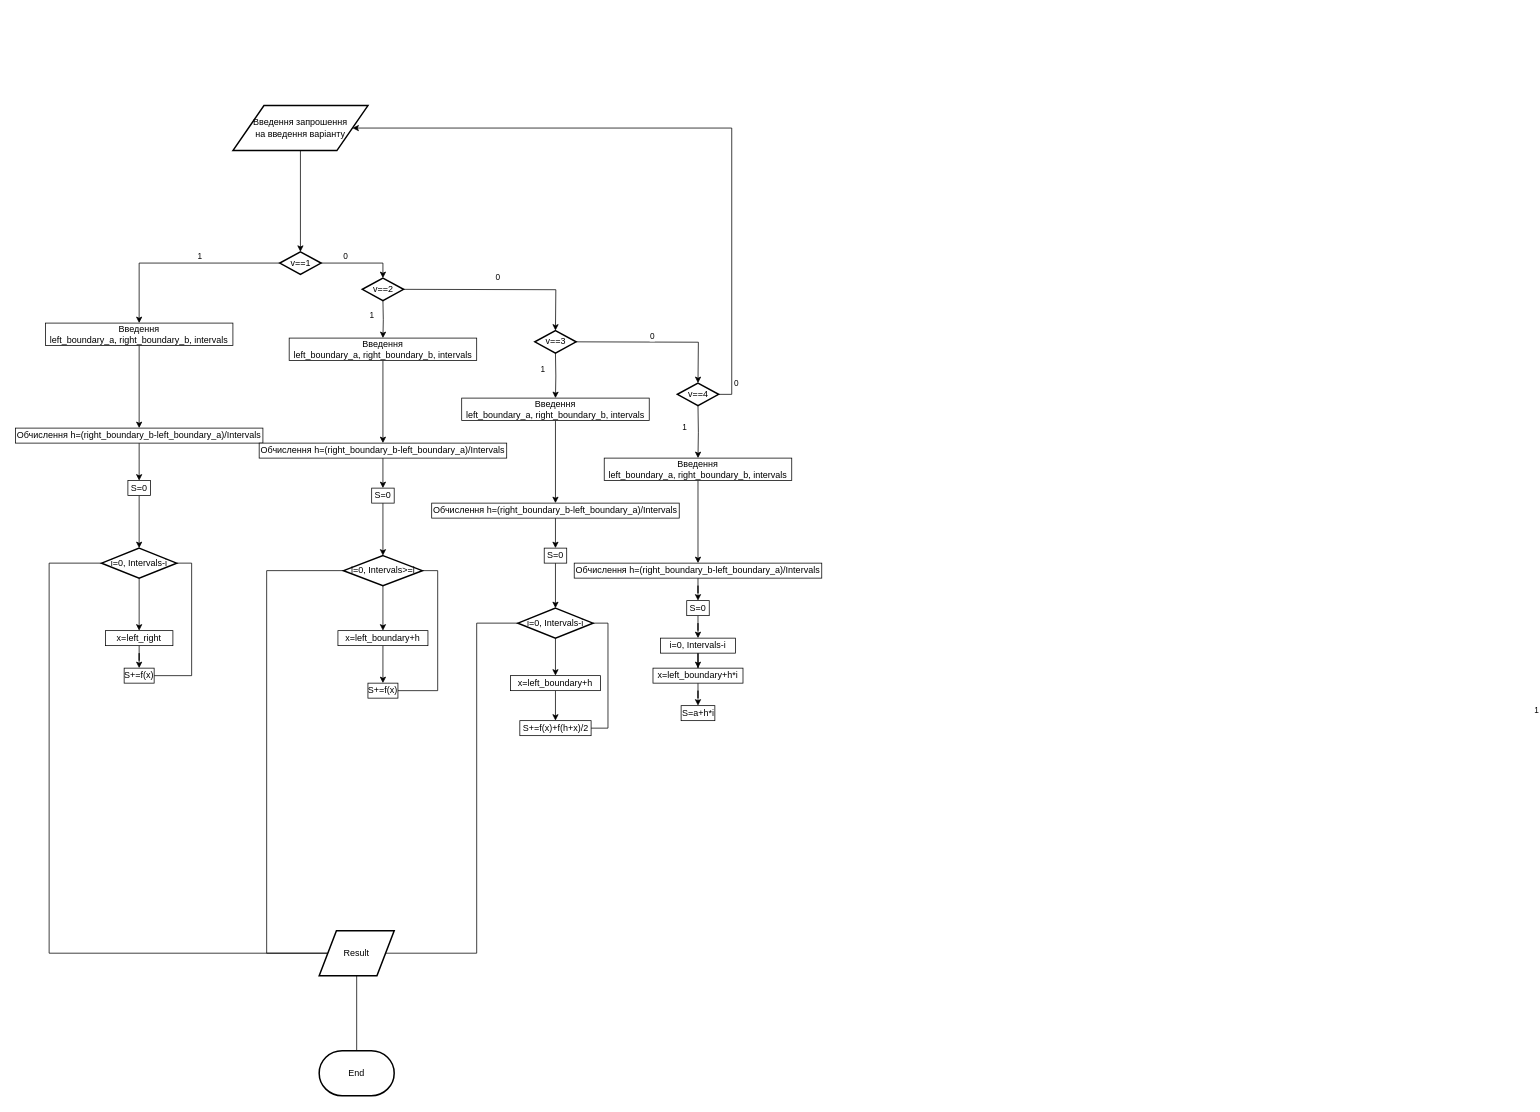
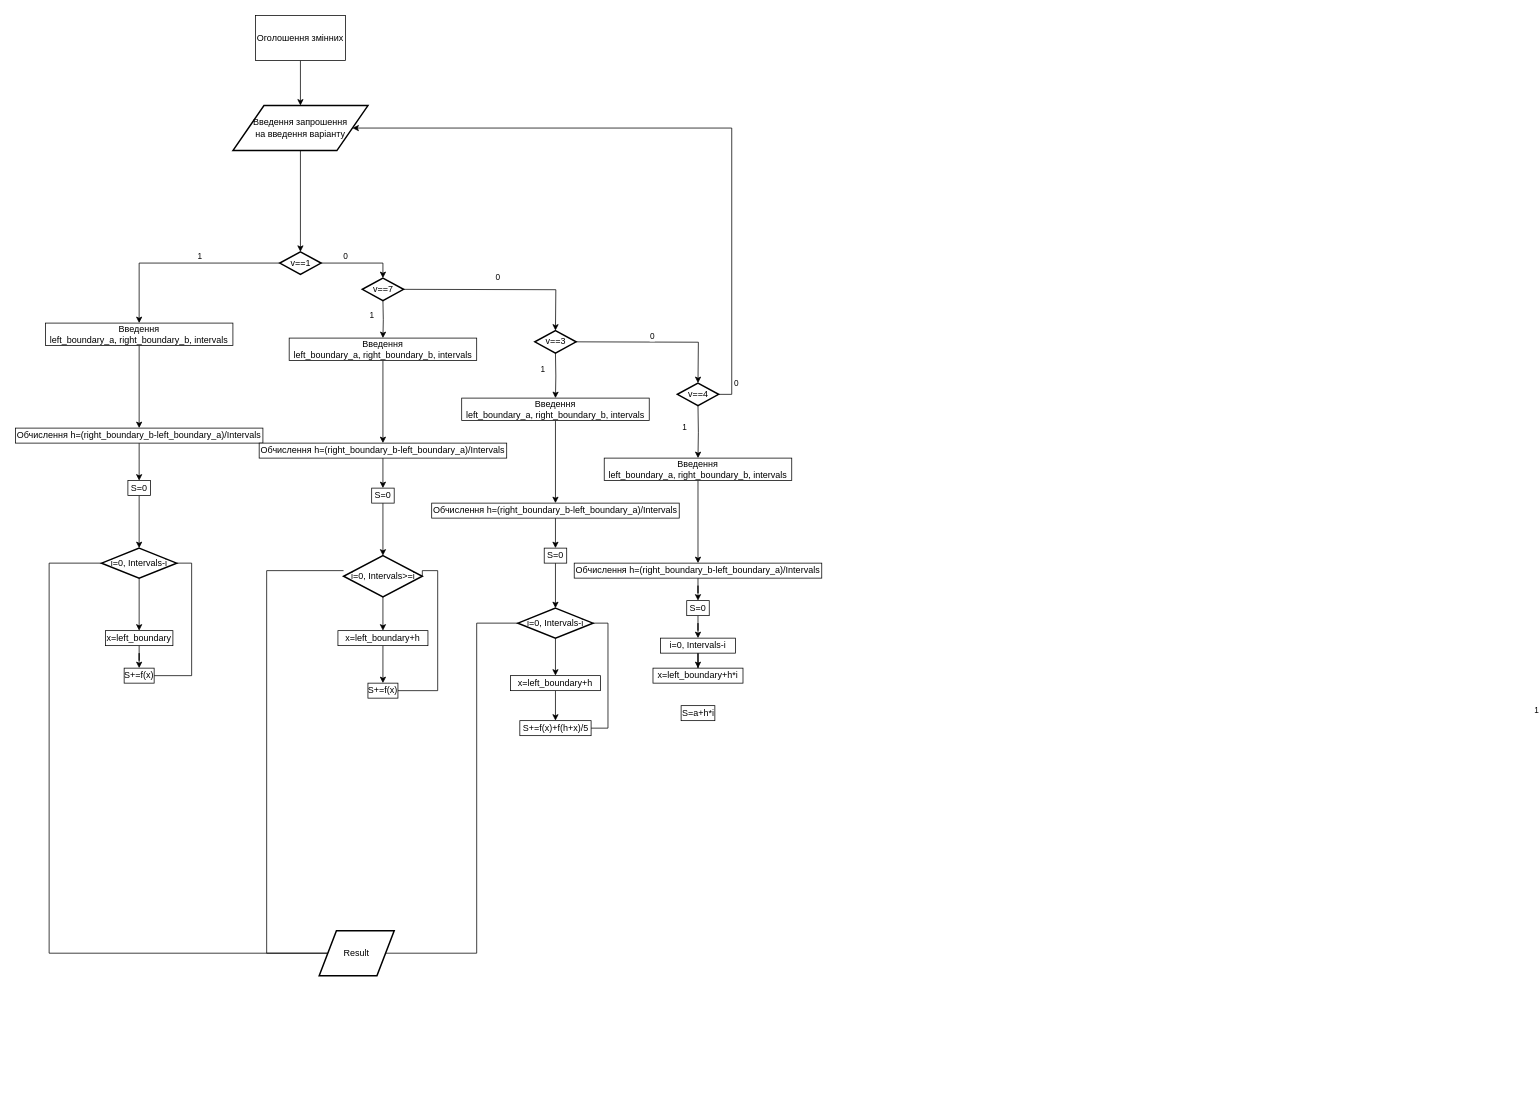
  <mxCell id="0" />
  <mxCell id="1" parent="0" />
+ <mxCell id="2" value="" style="edgeStyle=orthogonalEdgeStyle;rounded=0;orthogonalLoop=1;jettySize=auto;html=1;" parent="1" source="3" target="5" edge="1"><mxGeometry relative="1" as="geometry" /></mxCell>
+ <mxCell id="3" value="Оголошення змінних" style="rounded=0;whiteSpace=wrap;html=1;" parent="1" vertex="1"><mxGeometry x="340" y="20" width="120" height="60" as="geometry" /></mxCell>
  <mxCell id="4" style="edgeStyle=orthogonalEdgeStyle;rounded=0;orthogonalLoop=1;jettySize=auto;html=1;exitX=0.5;exitY=1;exitDx=0;exitDy=0;entryX=0.5;entryY=0;entryDx=0;entryDy=0;entryPerimeter=0;" parent="1" source="5" target="47" edge="1"><mxGeometry relative="1" as="geometry" /></mxCell>
  <mxCell id="5" value="Введення запрошення&lt;br&gt;на введення варіанту" style="shape=parallelogram;html=1;strokeWidth=2;perimeter=parallelogramPerimeter;whiteSpace=wrap;rounded=0;arcSize=12;size=0.23;" parent="1" vertex="1"><mxGeometry x="310" y="140" width="180" height="60" as="geometry" /></mxCell>
  <mxCell id="6" value="" style="edgeStyle=orthogonalEdgeStyle;rounded=0;orthogonalLoop=1;jettySize=auto;html=1;" parent="1" source="7" target="9" edge="1"><mxGeometry relative="1" as="geometry" /></mxCell>
  <mxCell id="7" value="Введення&lt;br&gt;left_boundary_a, right_boundary_b, intervals" style="rounded=0;whiteSpace=wrap;html=1;" parent="1" vertex="1"><mxGeometry x="60" y="430" width="250" height="30" as="geometry" /></mxCell>
  <mxCell id="8" value="" style="edgeStyle=orthogonalEdgeStyle;rounded=0;orthogonalLoop=1;jettySize=auto;html=1;" parent="1" source="9" target="11" edge="1"><mxGeometry relative="1" as="geometry" /></mxCell>
  <mxCell id="9" value="Обчислення h=(right_boundary_b-left_boundary_a)/Intervals" style="rounded=0;whiteSpace=wrap;html=1;" parent="1" vertex="1"><mxGeometry x="20" y="570" width="330" height="20" as="geometry" /></mxCell>
  <mxCell id="10" value="" style="edgeStyle=orthogonalEdgeStyle;rounded=0;orthogonalLoop=1;jettySize=auto;html=1;" parent="1" source="11" target="53" edge="1"><mxGeometry relative="1" as="geometry" /></mxCell>
  <mxCell id="11" value="S=0" style="rounded=0;whiteSpace=wrap;html=1;" parent="1" vertex="1"><mxGeometry x="170" y="640" width="30" height="20" as="geometry" /></mxCell>
  <mxCell id="12" value="" style="edgeStyle=orthogonalEdgeStyle;rounded=0;orthogonalLoop=1;jettySize=auto;html=1;" parent="1" source="13" target="15" edge="1"><mxGeometry relative="1" as="geometry" /></mxCell>
  <mxCell id="13" value="Введення&lt;br&gt;left_boundary_a, right_boundary_b, intervals" style="rounded=0;whiteSpace=wrap;html=1;" parent="1" vertex="1"><mxGeometry x="385" y="450" width="250" height="30" as="geometry" /></mxCell>
  <mxCell id="14" value="" style="edgeStyle=orthogonalEdgeStyle;rounded=0;orthogonalLoop=1;jettySize=auto;html=1;" parent="1" source="15" target="17" edge="1"><mxGeometry relative="1" as="geometry" /></mxCell>
  <mxCell id="15" value="Обчислення h=(right_boundary_b-left_boundary_a)/Intervals" style="rounded=0;whiteSpace=wrap;html=1;" parent="1" vertex="1"><mxGeometry x="345" y="590" width="330" height="20" as="geometry" /></mxCell>
  <mxCell id="16" value="" style="edgeStyle=orthogonalEdgeStyle;rounded=0;orthogonalLoop=1;jettySize=auto;html=1;" parent="1" source="17" target="61" edge="1"><mxGeometry relative="1" as="geometry" /></mxCell>
  <mxCell id="17" value="S=0" style="rounded=0;whiteSpace=wrap;html=1;" parent="1" vertex="1"><mxGeometry x="495" y="650" width="30" height="20" as="geometry" /></mxCell>
  <mxCell id="18" value="" style="edgeStyle=orthogonalEdgeStyle;rounded=0;orthogonalLoop=1;jettySize=auto;html=1;" parent="1" source="19" target="21" edge="1"><mxGeometry relative="1" as="geometry" /></mxCell>
  <mxCell id="19" value="Введення&lt;br&gt;left_boundary_a, right_boundary_b, intervals" style="rounded=0;whiteSpace=wrap;html=1;" parent="1" vertex="1"><mxGeometry x="615" y="530" width="250" height="30" as="geometry" /></mxCell>
  <mxCell id="20" value="" style="edgeStyle=orthogonalEdgeStyle;rounded=0;orthogonalLoop=1;jettySize=auto;html=1;" parent="1" source="21" target="23" edge="1"><mxGeometry relative="1" as="geometry" /></mxCell>
  <mxCell id="21" value="Обчислення h=(right_boundary_b-left_boundary_a)/Intervals" style="rounded=0;whiteSpace=wrap;html=1;" parent="1" vertex="1"><mxGeometry x="575" y="670" width="330" height="20" as="geometry" /></mxCell>
  <mxCell id="22" value="" style="edgeStyle=orthogonalEdgeStyle;rounded=0;orthogonalLoop=1;jettySize=auto;html=1;" parent="1" source="23" target="58" edge="1"><mxGeometry relative="1" as="geometry" /></mxCell>
  <mxCell id="23" value="S=0" style="rounded=0;whiteSpace=wrap;html=1;" parent="1" vertex="1"><mxGeometry x="725" y="730" width="30" height="20" as="geometry" /></mxCell>
  <mxCell id="24" value="" style="edgeStyle=orthogonalEdgeStyle;rounded=0;orthogonalLoop=1;jettySize=auto;html=1;" parent="1" source="25" target="27" edge="1"><mxGeometry relative="1" as="geometry" /></mxCell>
  <mxCell id="25" value="Введення&lt;br&gt;left_boundary_a, right_boundary_b, intervals" style="rounded=0;whiteSpace=wrap;html=1;" parent="1" vertex="1"><mxGeometry x="805" y="610" width="250" height="30" as="geometry" /></mxCell>
  <mxCell id="26" value="" style="edgeStyle=orthogonalEdgeStyle;rounded=0;orthogonalLoop=1;jettySize=auto;html=1;" parent="1" source="27" target="29" edge="1"><mxGeometry relative="1" as="geometry" /></mxCell>
  <mxCell id="27" value="Обчислення h=(right_boundary_b-left_boundary_a)/Intervals" style="rounded=0;whiteSpace=wrap;html=1;" parent="1" vertex="1"><mxGeometry x="765" y="750" width="330" height="20" as="geometry" /></mxCell>
  <mxCell id="28" value="" style="edgeStyle=orthogonalEdgeStyle;rounded=0;orthogonalLoop=1;jettySize=auto;html=1;" parent="1" source="29" target="55" edge="1"><mxGeometry relative="1" as="geometry" /></mxCell>
  <mxCell id="29" value="S=0" style="rounded=0;whiteSpace=wrap;html=1;" parent="1" vertex="1"><mxGeometry x="915" y="800" width="30" height="20" as="geometry" /></mxCell>
  <mxCell id="30" value="" style="edgeStyle=orthogonalEdgeStyle;rounded=0;orthogonalLoop=1;jettySize=auto;html=1;" parent="1" target="13" edge="1"><mxGeometry relative="1" as="geometry"><mxPoint x="510" y="400" as="sourcePoint" /></mxGeometry></mxCell>
  <mxCell id="31" style="edgeStyle=orthogonalEdgeStyle;rounded=0;orthogonalLoop=1;jettySize=auto;html=1;entryX=0.5;entryY=0;entryDx=0;entryDy=0;" parent="1" edge="1"><mxGeometry relative="1" as="geometry"><mxPoint x="536.95" y="385" as="sourcePoint" /><mxPoint x="740" y="440" as="targetPoint" /></mxGeometry></mxCell>
  <mxCell id="32" value="" style="edgeStyle=orthogonalEdgeStyle;rounded=0;orthogonalLoop=1;jettySize=auto;html=1;" parent="1" target="19" edge="1"><mxGeometry relative="1" as="geometry"><mxPoint x="740" y="470" as="sourcePoint" /></mxGeometry></mxCell>
  <mxCell id="33" style="edgeStyle=orthogonalEdgeStyle;rounded=0;orthogonalLoop=1;jettySize=auto;html=1;entryX=0.5;entryY=0;entryDx=0;entryDy=0;" parent="1" edge="1"><mxGeometry relative="1" as="geometry"><mxPoint x="766.95" y="455" as="sourcePoint" /><mxPoint x="930" y="510" as="targetPoint" /></mxGeometry></mxCell>
  <mxCell id="34" style="edgeStyle=orthogonalEdgeStyle;rounded=0;orthogonalLoop=1;jettySize=auto;html=1;entryX=0.5;entryY=0;entryDx=0;entryDy=0;" parent="1" target="25" edge="1"><mxGeometry relative="1" as="geometry"><mxPoint x="930" y="540" as="sourcePoint" /></mxGeometry></mxCell>
  <mxCell id="35" style="edgeStyle=orthogonalEdgeStyle;rounded=0;orthogonalLoop=1;jettySize=auto;html=1;entryX=1;entryY=0.5;entryDx=0;entryDy=0;" parent="1" target="5" edge="1"><mxGeometry relative="1" as="geometry"><mxPoint x="956.95" y="525" as="sourcePoint" /><Array as="points"><mxPoint x="975" y="525" /><mxPoint x="975" y="170" /></Array></mxGeometry></mxCell>
  <mxCell id="36" value="0" style="edgeLabel;html=1;align=center;verticalAlign=middle;resizable=0;points=[];rounded=0;" parent="1" vertex="1" connectable="0"><mxGeometry x="475" y="330" as="geometry"><mxPoint x="187" y="38" as="offset" /></mxGeometry></mxCell>
  <mxCell id="37" value="0" style="edgeLabel;html=1;align=center;verticalAlign=middle;resizable=0;points=[];rounded=0;" parent="1" vertex="1" connectable="0"><mxGeometry x="310" y="300" as="geometry"><mxPoint x="558" y="147" as="offset" /></mxGeometry></mxCell>
  <mxCell id="38" value="1" style="edgeLabel;html=1;align=center;verticalAlign=middle;resizable=0;points=[];rounded=0;" parent="1" vertex="1" connectable="0"><mxGeometry x="247.756" y="340" as="geometry"><mxPoint x="247" y="79" as="offset" /></mxGeometry></mxCell>
  <mxCell id="39" value="1" style="edgeLabel;html=1;align=center;verticalAlign=middle;resizable=0;points=[];rounded=0;" parent="1" vertex="1" connectable="0"><mxGeometry x="247.756" y="340" as="geometry"><mxPoint x="475" y="151" as="offset" /></mxGeometry></mxCell>
  <mxCell id="40" value="1" style="edgeLabel;html=1;align=center;verticalAlign=middle;resizable=0;points=[];rounded=0;" parent="1" vertex="1" connectable="0"><mxGeometry x="257.756" y="350" as="geometry"><mxPoint x="1790" y="595" as="offset" /></mxGeometry></mxCell>
  <mxCell id="41" value="1" style="edgeLabel;html=1;align=center;verticalAlign=middle;resizable=0;points=[];rounded=0;" parent="1" vertex="1" connectable="0"><mxGeometry x="247.756" y="340" as="geometry"><mxPoint x="664" y="228" as="offset" /></mxGeometry></mxCell>
  <mxCell id="42" value="0" style="edgeLabel;html=1;align=center;verticalAlign=middle;resizable=0;points=[];rounded=0;" parent="1" vertex="1" connectable="0"><mxGeometry x="295" y="290" as="geometry"><mxPoint x="685" y="219" as="offset" /></mxGeometry></mxCell>
  <mxCell id="43" style="edgeStyle=orthogonalEdgeStyle;rounded=0;orthogonalLoop=1;jettySize=auto;html=1;entryX=0.5;entryY=0;entryDx=0;entryDy=0;" parent="1" source="47" target="7" edge="1"><mxGeometry relative="1" as="geometry" /></mxCell>
  <mxCell id="44" value="1" style="edgeLabel;html=1;align=center;verticalAlign=middle;resizable=0;points=[];rounded=0;" parent="43" vertex="1" connectable="0"><mxGeometry x="-0.198" relative="1" as="geometry"><mxPoint y="-10" as="offset" /></mxGeometry></mxCell>
  <mxCell id="45" style="edgeStyle=orthogonalEdgeStyle;rounded=0;orthogonalLoop=1;jettySize=auto;html=1;entryX=0.5;entryY=0;entryDx=0;entryDy=0;entryPerimeter=0;" edge="1" parent="1" source="47" target="48"><mxGeometry relative="1" as="geometry" /></mxCell>
  <mxCell id="46" value="0" style="edgeLabel;html=1;align=center;verticalAlign=middle;resizable=0;points=[];" vertex="1" connectable="0" parent="45"><mxGeometry x="0.024" y="3" relative="1" as="geometry"><mxPoint x="-20" y="-7" as="offset" /></mxGeometry></mxCell>
  <mxCell id="47" value="v==1" style="strokeWidth=2;html=1;shape=mxgraph.flowchart.decision;whiteSpace=wrap;rounded=0;" parent="1" vertex="1"><mxGeometry x="372.5" y="335" width="55" height="30" as="geometry" /></mxCell>
- <mxCell id="48" value="v==2" style="strokeWidth=2;html=1;shape=mxgraph.flowchart.decision;whiteSpace=wrap;rounded=0;" parent="1" vertex="1"><mxGeometry x="482.5" y="370" width="55" height="30" as="geometry" /></mxCell>
+ <mxCell id="48" value="v==7" style="strokeWidth=2;html=1;shape=mxgraph.flowchart.decision;whiteSpace=wrap;rounded=0;" parent="1" vertex="1"><mxGeometry x="482.5" y="370" width="55" height="30" as="geometry" /></mxCell>
  <mxCell id="49" value="v==3" style="strokeWidth=2;html=1;shape=mxgraph.flowchart.decision;whiteSpace=wrap;rounded=0;" parent="1" vertex="1"><mxGeometry x="712.5" y="440" width="55" height="30" as="geometry" /></mxCell>
  <mxCell id="50" value="v==4" style="strokeWidth=2;html=1;shape=mxgraph.flowchart.decision;whiteSpace=wrap;rounded=0;" parent="1" vertex="1"><mxGeometry x="902.5" y="510" width="55" height="30" as="geometry" /></mxCell>
  <mxCell id="51" value="" style="edgeStyle=orthogonalEdgeStyle;rounded=0;orthogonalLoop=1;jettySize=auto;html=1;" parent="1" source="53" target="63" edge="1"><mxGeometry relative="1" as="geometry" /></mxCell>
  <mxCell id="52" style="edgeStyle=orthogonalEdgeStyle;rounded=0;orthogonalLoop=1;jettySize=auto;html=1;entryX=0;entryY=0.5;entryDx=0;entryDy=0;strokeColor=default;strokeWidth=1;endArrow=none;endFill=0;" parent="1" source="53" target="78" edge="1"><mxGeometry relative="1" as="geometry"><Array as="points"><mxPoint x="65" y="750" /><mxPoint x="65" y="1270" /></Array></mxGeometry></mxCell>
  <mxCell id="53" value="i=0, Intervals-i" style="strokeWidth=2;html=1;shape=mxgraph.flowchart.decision;whiteSpace=wrap;rounded=0;" parent="1" vertex="1"><mxGeometry x="135" y="730" width="100" height="40" as="geometry" /></mxCell>
  <mxCell id="54" style="edgeStyle=orthogonalEdgeStyle;rounded=0;orthogonalLoop=1;jettySize=auto;html=1;" parent="1" source="55" target="69" edge="1"><mxGeometry relative="1" as="geometry" /></mxCell>
  <mxCell id="55" value="i=0, Intervals-i" style="rounded=0;whiteSpace=wrap;html=1;" parent="1" vertex="1"><mxGeometry x="880" y="850" width="100" height="20" as="geometry" /></mxCell>
  <mxCell id="56" value="" style="edgeStyle=orthogonalEdgeStyle;rounded=0;orthogonalLoop=1;jettySize=auto;html=1;" parent="1" source="58" target="67" edge="1"><mxGeometry relative="1" as="geometry" /></mxCell>
  <mxCell id="57" style="edgeStyle=orthogonalEdgeStyle;rounded=0;orthogonalLoop=1;jettySize=auto;html=1;entryX=1;entryY=0.5;entryDx=0;entryDy=0;strokeColor=default;strokeWidth=1;endArrow=none;endFill=0;" parent="1" source="58" target="78" edge="1"><mxGeometry relative="1" as="geometry"><Array as="points"><mxPoint x="635" y="830" /><mxPoint x="635" y="1270" /></Array></mxGeometry></mxCell>
  <mxCell id="58" value="i=0, Intervals-i" style="strokeWidth=2;html=1;shape=mxgraph.flowchart.decision;whiteSpace=wrap;rounded=0;" parent="1" vertex="1"><mxGeometry x="690" y="810" width="100" height="40" as="geometry" /></mxCell>
  <mxCell id="59" value="" style="edgeStyle=orthogonalEdgeStyle;rounded=0;orthogonalLoop=1;jettySize=auto;html=1;" parent="1" source="61" target="65" edge="1"><mxGeometry relative="1" as="geometry" /></mxCell>
  <mxCell id="60" style="edgeStyle=orthogonalEdgeStyle;rounded=0;orthogonalLoop=1;jettySize=auto;html=1;strokeColor=default;strokeWidth=1;endArrow=none;endFill=0;" parent="1" source="61" target="78" edge="1"><mxGeometry relative="1" as="geometry"><Array as="points"><mxPoint x="355" y="760" /><mxPoint x="355" y="1270" /></Array></mxGeometry></mxCell>
- <mxCell id="61" value="i=0, Intervals&amp;gt;=i" style="strokeWidth=2;html=1;shape=mxgraph.flowchart.decision;whiteSpace=wrap;rounded=0;" parent="1" vertex="1"><mxGeometry x="457.5" y="740" width="105" height="40" as="geometry" /></mxCell>
+ <mxCell id="61" value="i=0, Intervals&amp;gt;=i" style="strokeWidth=2;html=1;shape=mxgraph.flowchart.decision;whiteSpace=wrap;rounded=0;" parent="1" vertex="1"><mxGeometry x="457.5" y="740" width="105" height="55" as="geometry" /></mxCell>
  <mxCell id="62" style="edgeStyle=orthogonalEdgeStyle;rounded=0;orthogonalLoop=1;jettySize=auto;html=1;" parent="1" source="63" target="71" edge="1"><mxGeometry relative="1" as="geometry" /></mxCell>
- <mxCell id="63" value="x=left_right" style="rounded=0;whiteSpace=wrap;html=1;" parent="1" vertex="1"><mxGeometry x="140" y="840" width="90" height="20" as="geometry" /></mxCell>
+ <mxCell id="63" value="x=left_boundary" style="rounded=0;whiteSpace=wrap;html=1;" parent="1" vertex="1"><mxGeometry x="140" y="840" width="90" height="20" as="geometry" /></mxCell>
  <mxCell id="64" style="edgeStyle=orthogonalEdgeStyle;rounded=0;orthogonalLoop=1;jettySize=auto;html=1;" parent="1" source="65" target="76" edge="1"><mxGeometry relative="1" as="geometry" /></mxCell>
  <mxCell id="65" value="x=left_boundary+h" style="rounded=0;whiteSpace=wrap;html=1;" parent="1" vertex="1"><mxGeometry x="450" y="840" width="120" height="20" as="geometry" /></mxCell>
  <mxCell id="66" style="edgeStyle=orthogonalEdgeStyle;rounded=0;orthogonalLoop=1;jettySize=auto;html=1;entryX=0.5;entryY=0;entryDx=0;entryDy=0;" parent="1" source="67" target="74" edge="1"><mxGeometry relative="1" as="geometry" /></mxCell>
  <mxCell id="67" value="x=left_boundary+h" style="rounded=0;whiteSpace=wrap;html=1;" parent="1" vertex="1"><mxGeometry x="680" y="900" width="120" height="20" as="geometry" /></mxCell>
- <mxCell id="68" style="edgeStyle=orthogonalEdgeStyle;rounded=0;orthogonalLoop=1;jettySize=auto;html=1;entryX=0.5;entryY=0;entryDx=0;entryDy=0;" parent="1" source="69" target="72" edge="1"><mxGeometry relative="1" as="geometry" /></mxCell>
  <mxCell id="69" value="x=left_boundary+h*i" style="rounded=0;whiteSpace=wrap;html=1;" parent="1" vertex="1"><mxGeometry x="870" y="890" width="120" height="20" as="geometry" /></mxCell>
  <mxCell id="70" style="edgeStyle=orthogonalEdgeStyle;rounded=0;orthogonalLoop=1;jettySize=auto;html=1;entryX=1;entryY=0.5;entryDx=0;entryDy=0;entryPerimeter=0;strokeColor=default;endFill=0;strokeWidth=1;endArrow=none;" parent="1" source="71" target="53" edge="1"><mxGeometry relative="1" as="geometry"><Array as="points"><mxPoint x="255" y="900" /><mxPoint x="255" y="750" /></Array></mxGeometry></mxCell>
  <mxCell id="71" value="S+=f(x)" style="rounded=0;whiteSpace=wrap;html=1;" parent="1" vertex="1"><mxGeometry x="165" y="890" width="40" height="20" as="geometry" /></mxCell>
  <mxCell id="72" value="S=a+h*i" style="rounded=0;whiteSpace=wrap;html=1;" parent="1" vertex="1"><mxGeometry x="907.5" y="940" width="45" height="20" as="geometry" /></mxCell>
  <mxCell id="73" style="edgeStyle=orthogonalEdgeStyle;rounded=0;orthogonalLoop=1;jettySize=auto;html=1;entryX=1;entryY=0.5;entryDx=0;entryDy=0;entryPerimeter=0;strokeColor=default;strokeWidth=1;endArrow=none;endFill=0;" parent="1" source="74" target="58" edge="1"><mxGeometry relative="1" as="geometry"><Array as="points"><mxPoint x="810" y="970" /><mxPoint x="810" y="830" /></Array></mxGeometry></mxCell>
- <mxCell id="74" value="S+=f(x)+f(h+x)/2" style="rounded=0;whiteSpace=wrap;html=1;" parent="1" vertex="1"><mxGeometry x="692.5" y="960" width="95" height="20" as="geometry" /></mxCell>
+ <mxCell id="74" value="S+=f(x)+f(h+x)/5" style="rounded=0;whiteSpace=wrap;html=1;" parent="1" vertex="1"><mxGeometry x="692.5" y="960" width="95" height="20" as="geometry" /></mxCell>
  <mxCell id="75" style="edgeStyle=orthogonalEdgeStyle;rounded=0;orthogonalLoop=1;jettySize=auto;html=1;entryX=1;entryY=0.5;entryDx=0;entryDy=0;entryPerimeter=0;strokeColor=default;strokeWidth=1;endArrow=none;endFill=0;" parent="1" source="76" target="61" edge="1"><mxGeometry relative="1" as="geometry"><Array as="points"><mxPoint x="583" y="920" /><mxPoint x="583" y="760" /></Array></mxGeometry></mxCell>
  <mxCell id="76" value="S+=f(x)" style="rounded=0;whiteSpace=wrap;html=1;" parent="1" vertex="1"><mxGeometry x="490" y="910" width="40" height="20" as="geometry" /></mxCell>
- <mxCell id="77" style="edgeStyle=orthogonalEdgeStyle;rounded=0;orthogonalLoop=1;jettySize=auto;html=1;entryX=0.5;entryY=0;entryDx=0;entryDy=0;entryPerimeter=0;strokeColor=default;strokeWidth=1;endArrow=none;endFill=0;" parent="1" source="78" target="79" edge="1"><mxGeometry relative="1" as="geometry" /></mxCell>
  <mxCell id="78" value="Result" style="shape=parallelogram;html=1;strokeWidth=2;perimeter=parallelogramPerimeter;whiteSpace=wrap;rounded=0;arcSize=12;size=0.23;" parent="1" vertex="1"><mxGeometry x="425" y="1240" width="100" height="60" as="geometry" /></mxCell>
- <mxCell id="79" value="End" style="strokeWidth=2;html=1;shape=mxgraph.flowchart.terminator;whiteSpace=wrap;rounded=0;" parent="1" vertex="1"><mxGeometry x="425" y="1400" width="100" height="60" as="geometry" /></mxCell>
